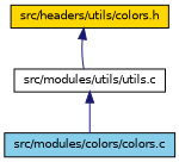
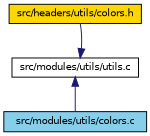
  digraph {
    node [color=black fontname=Helvetica fontsize=10 shape=record style=filled]
    edge [color=midnightblue dir=back fontname=Helvetica fontsize=10 labelfontname=Helvetica labelfontsize=10 style=solid]
    n1 [fillcolor=gold fontcolor=black height=0.2 label="src/headers/utils/colors.h" width=0.4]
    n2 [fillcolor=white height=0.2 label="src/modules/utils/utils.c" width=0.4]
-   n3 [fillcolor=skyblue height=0.2 label="src/modules/colors/colors.c" width=0.4]
-   n1 -> n2
+   n3 [fillcolor=skyblue height=0.2 label="src/modules/utils/colors.c" width=0.4]
+   n2 -> n1
    n2 -> n3
  }
